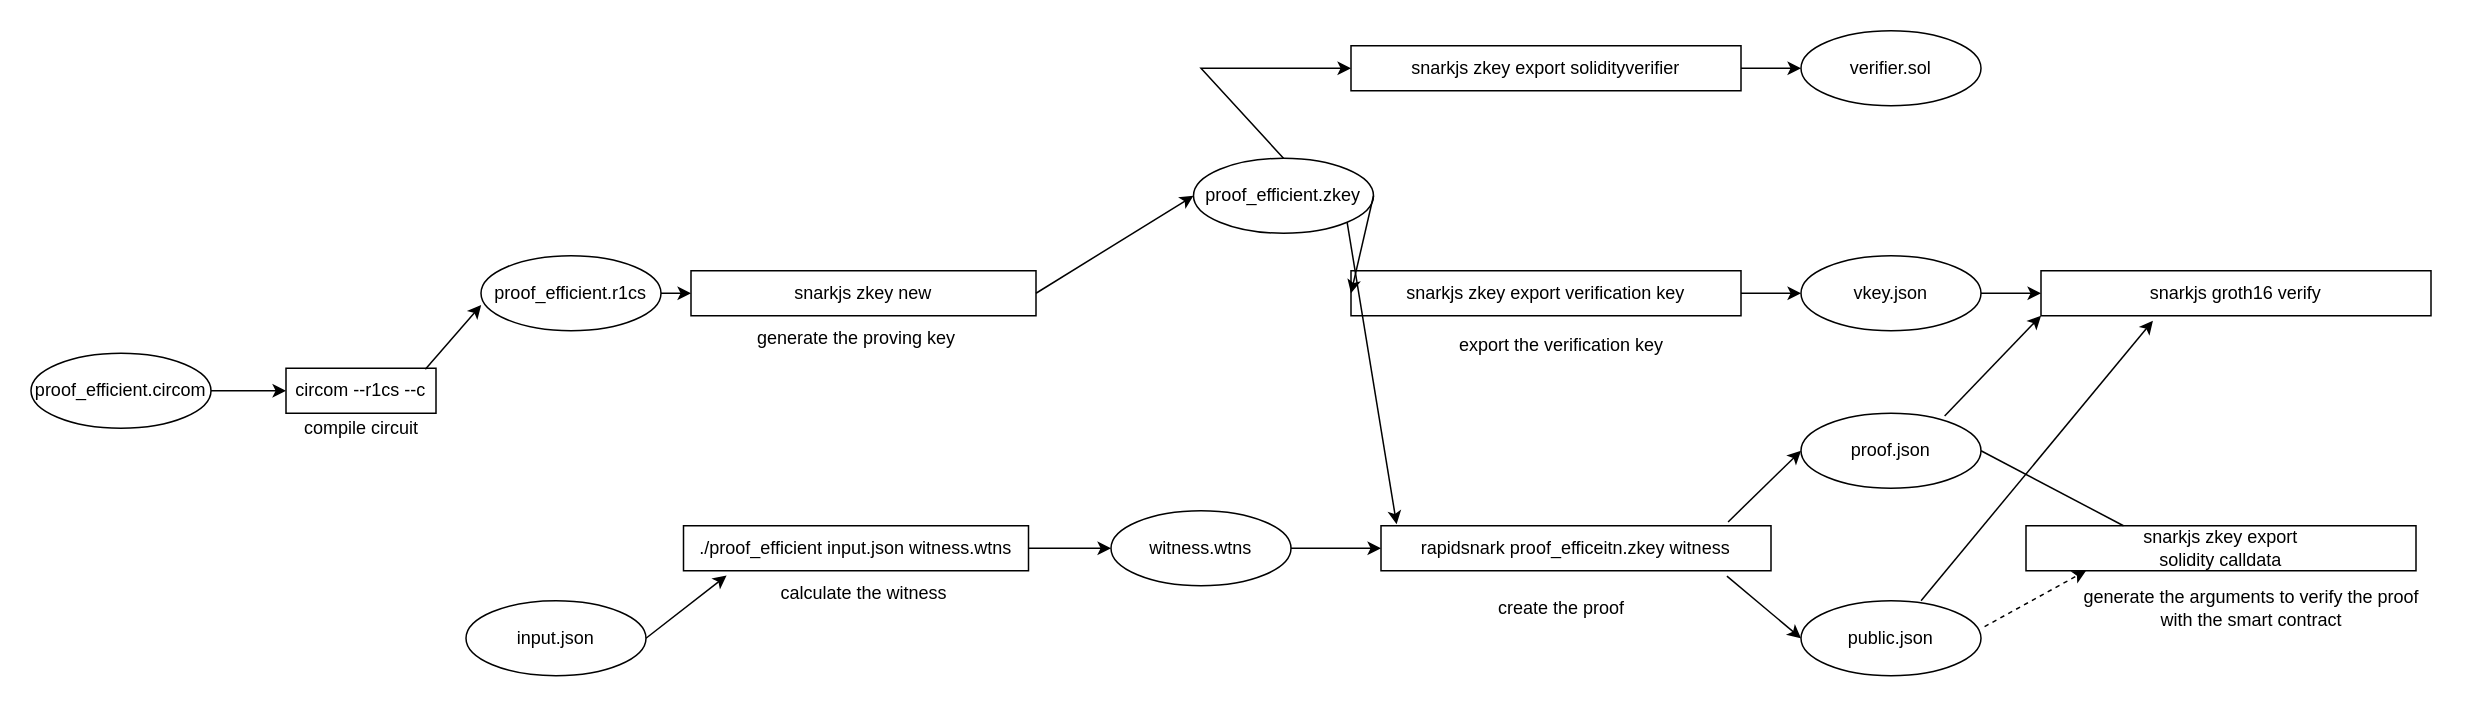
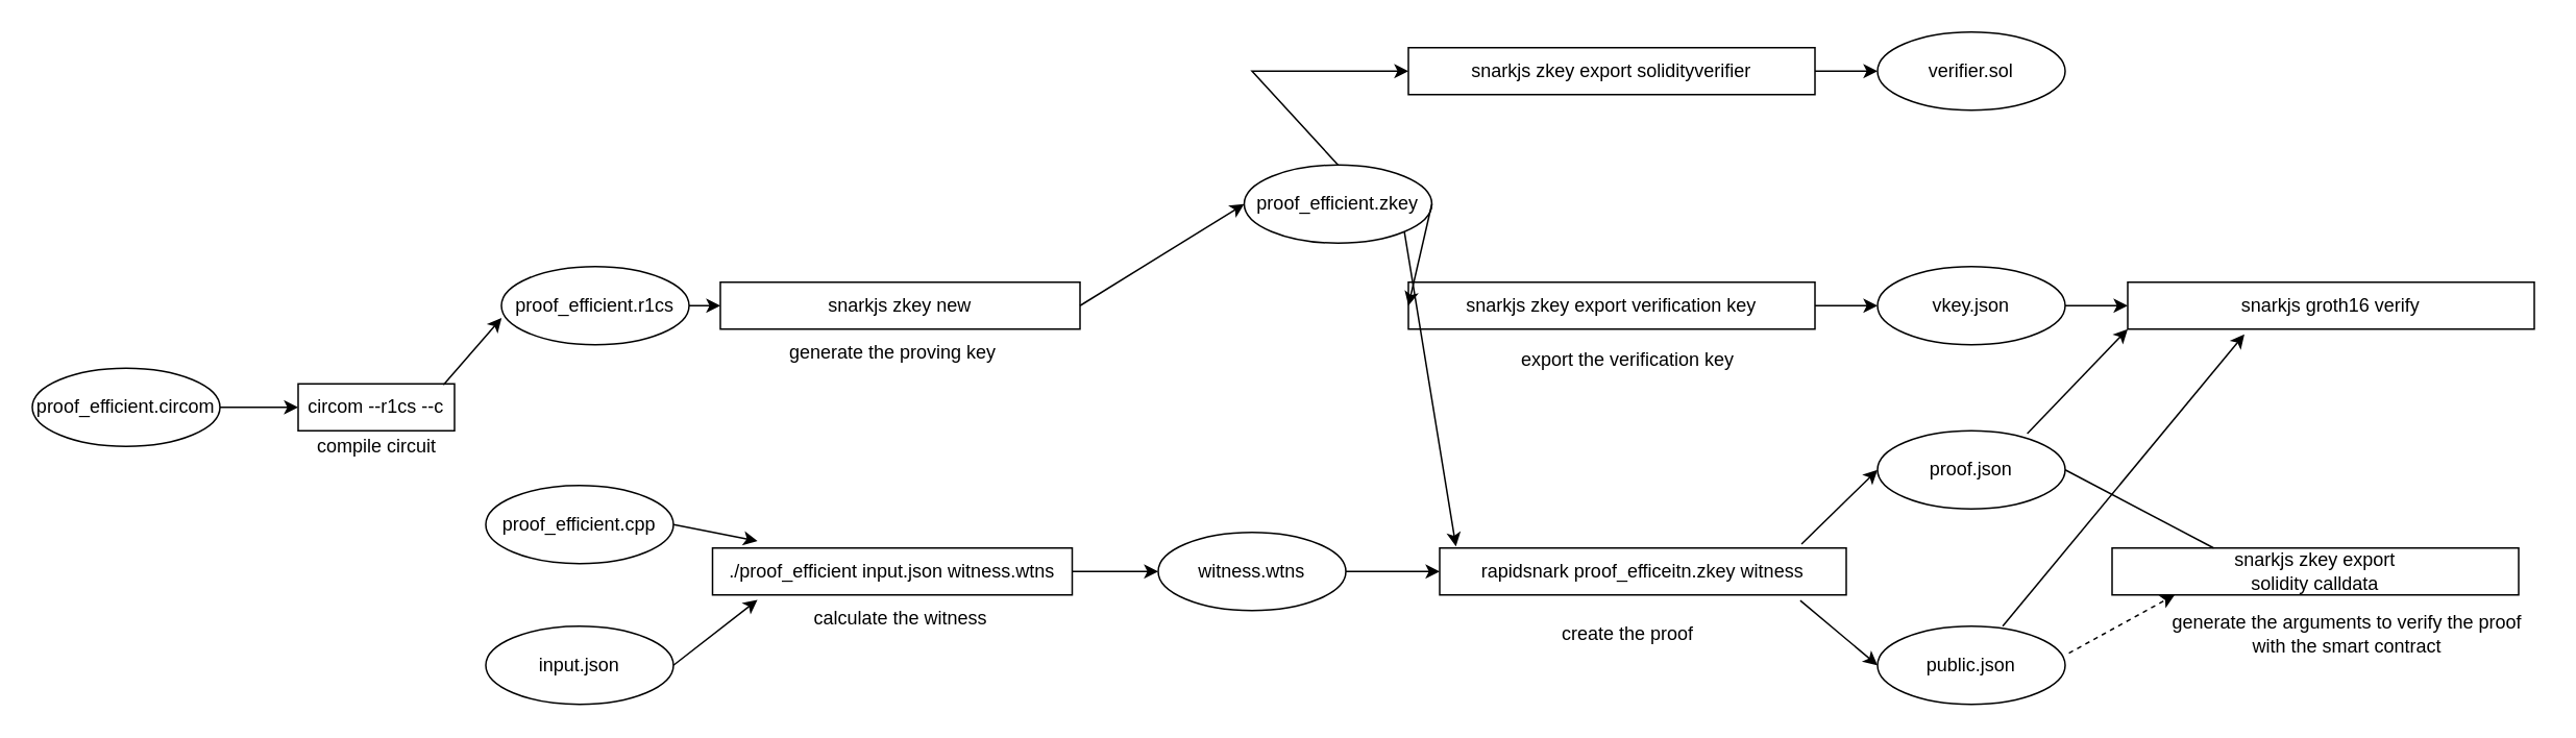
  <mxCell id="0" />
  <mxCell id="1" parent="0" />
  <mxCell id="2" value="" style="endArrow=classic;html=1;rounded=0;exitX=1;exitY=0.5;exitDx=0;exitDy=0;entryX=0;entryY=0.5;entryDx=0;entryDy=0;" edge="1" parent="1" target="3"><mxGeometry width="50" height="50" relative="1" as="geometry"><mxPoint x="140" y="260" as="sourcePoint" /><mxPoint x="200" y="260" as="targetPoint" /></mxGeometry></mxCell>
  <mxCell id="3" value="circom --r1cs --c" style="rounded=0;whiteSpace=wrap;html=1;" vertex="1" parent="1"><mxGeometry x="190" y="245" width="100" height="30" as="geometry" /></mxCell>
  <mxCell id="4" value="compile circuit" style="text;html=1;align=center;verticalAlign=middle;resizable=0;points=[];autosize=1;strokeColor=none;fillColor=none;" vertex="1" parent="1"><mxGeometry x="190" y="270" width="100" height="30" as="geometry" /></mxCell>
  <mxCell id="5" value="proof_efficient.circom" style="ellipse;whiteSpace=wrap;html=1;rounded=0;shadow=0;" vertex="1" parent="1"><mxGeometry x="20" y="235" width="120" height="50" as="geometry" /></mxCell>
  <mxCell id="6" value="proof_efficient.r1cs" style="ellipse;whiteSpace=wrap;html=1;rounded=0;shadow=0;" vertex="1" parent="1"><mxGeometry x="320" y="170" width="120" height="50" as="geometry" /></mxCell>
+ <mxCell id="7" value="proof_efficient.cpp" style="ellipse;whiteSpace=wrap;html=1;rounded=0;shadow=0;" vertex="1" parent="1"><mxGeometry x="310" y="310" width="120" height="50" as="geometry" /></mxCell>
  <mxCell id="8" value="input.json" style="ellipse;whiteSpace=wrap;html=1;rounded=0;shadow=0;" vertex="1" parent="1"><mxGeometry x="310" y="400" width="120" height="50" as="geometry" /></mxCell>
  <mxCell id="9" value="./proof_efficient input.json witness.wtns" style="rounded=0;whiteSpace=wrap;html=1;shadow=0;" vertex="1" parent="1"><mxGeometry x="455" y="350" width="230" height="30" as="geometry" /></mxCell>
+ <mxCell id="10" value="" style="endArrow=classic;html=1;rounded=0;exitX=1;exitY=0.5;exitDx=0;exitDy=0;entryX=0.125;entryY=-0.15;entryDx=0;entryDy=0;entryPerimeter=0;" edge="1" parent="1" source="7" target="9"><mxGeometry width="50" height="50" relative="1" as="geometry"><mxPoint x="670" y="440" as="sourcePoint" /><mxPoint x="720" y="390" as="targetPoint" /></mxGeometry></mxCell>
  <mxCell id="11" value="" style="endArrow=classic;html=1;rounded=0;exitX=1;exitY=0.5;exitDx=0;exitDy=0;entryX=0.125;entryY=1.105;entryDx=0;entryDy=0;entryPerimeter=0;" edge="1" parent="1" source="8" target="9"><mxGeometry width="50" height="50" relative="1" as="geometry"><mxPoint x="670" y="440" as="sourcePoint" /><mxPoint x="720" y="390" as="targetPoint" /></mxGeometry></mxCell>
  <mxCell id="12" value="" style="endArrow=classic;html=1;rounded=0;exitX=0.929;exitY=0.023;exitDx=0;exitDy=0;exitPerimeter=0;entryX=0.001;entryY=0.657;entryDx=0;entryDy=0;entryPerimeter=0;" edge="1" parent="1" source="3" target="6"><mxGeometry width="50" height="50" relative="1" as="geometry"><mxPoint x="710" y="430" as="sourcePoint" /><mxPoint x="760" y="380" as="targetPoint" /></mxGeometry></mxCell>
  <mxCell id="13" value="snarkjs zkey new" style="rounded=0;whiteSpace=wrap;html=1;shadow=0;" vertex="1" parent="1"><mxGeometry x="460" y="180" width="230" height="30" as="geometry" /></mxCell>
  <mxCell id="14" value="" style="endArrow=classic;html=1;rounded=0;exitX=1;exitY=0.5;exitDx=0;exitDy=0;entryX=0;entryY=0.5;entryDx=0;entryDy=0;" edge="1" parent="1" source="6" target="13"><mxGeometry width="50" height="50" relative="1" as="geometry"><mxPoint x="710" y="430" as="sourcePoint" /><mxPoint x="760" y="380" as="targetPoint" /></mxGeometry></mxCell>
  <mxCell id="15" value="proof_efficient.zkey" style="ellipse;whiteSpace=wrap;html=1;rounded=0;shadow=0;" vertex="1" parent="1"><mxGeometry x="795" y="105" width="120" height="50" as="geometry" /></mxCell>
  <mxCell id="16" value="" style="endArrow=classic;html=1;rounded=0;exitX=1;exitY=0.5;exitDx=0;exitDy=0;entryX=0;entryY=0.5;entryDx=0;entryDy=0;" edge="1" parent="1" source="13" target="15"><mxGeometry width="50" height="50" relative="1" as="geometry"><mxPoint x="1020" y="320" as="sourcePoint" /><mxPoint x="1070" y="270" as="targetPoint" /></mxGeometry></mxCell>
  <mxCell id="17" value="generate the proving key" style="text;html=1;align=center;verticalAlign=middle;resizable=0;points=[];autosize=1;strokeColor=none;fillColor=none;" vertex="1" parent="1"><mxGeometry x="490" y="210" width="160" height="30" as="geometry" /></mxCell>
  <mxCell id="18" value="calculate the witness" style="text;html=1;align=center;verticalAlign=middle;resizable=0;points=[];autosize=1;strokeColor=none;fillColor=none;" vertex="1" parent="1"><mxGeometry x="510" y="380" width="130" height="30" as="geometry" /></mxCell>
  <mxCell id="19" value="snarkjs zkey export verification key" style="rounded=0;whiteSpace=wrap;html=1;shadow=0;" vertex="1" parent="1"><mxGeometry x="900" y="180" width="260" height="30" as="geometry" /></mxCell>
  <mxCell id="20" value="" style="endArrow=classic;html=1;rounded=0;exitX=1;exitY=0.5;exitDx=0;exitDy=0;entryX=0;entryY=0.5;entryDx=0;entryDy=0;" edge="1" parent="1" source="15" target="19"><mxGeometry width="50" height="50" relative="1" as="geometry"><mxPoint x="1020" y="310" as="sourcePoint" /><mxPoint x="1070" y="260" as="targetPoint" /></mxGeometry></mxCell>
  <mxCell id="21" value="export the verification key" style="text;html=1;align=center;verticalAlign=middle;resizable=0;points=[];autosize=1;strokeColor=none;fillColor=none;" vertex="1" parent="1"><mxGeometry x="960" y="215" width="160" height="30" as="geometry" /></mxCell>
  <mxCell id="22" value="snarkjs zkey export solidityverifier" style="rounded=0;whiteSpace=wrap;html=1;shadow=0;" vertex="1" parent="1"><mxGeometry x="900" y="30" width="260" height="30" as="geometry" /></mxCell>
  <mxCell id="23" value="" style="endArrow=classic;html=1;rounded=0;exitX=0.5;exitY=0;exitDx=0;exitDy=0;entryX=0;entryY=0.5;entryDx=0;entryDy=0;" edge="1" parent="1" source="15" target="22"><mxGeometry width="50" height="50" relative="1" as="geometry"><mxPoint x="1020" y="310" as="sourcePoint" /><mxPoint x="1070" y="260" as="targetPoint" /><Array as="points"><mxPoint x="800" y="45" /></Array></mxGeometry></mxCell>
  <mxCell id="24" value="vkey.json" style="ellipse;whiteSpace=wrap;html=1;rounded=0;shadow=0;" vertex="1" parent="1"><mxGeometry x="1200" y="170" width="120" height="50" as="geometry" /></mxCell>
  <mxCell id="25" value="" style="endArrow=classic;html=1;rounded=0;entryX=0;entryY=0.5;entryDx=0;entryDy=0;exitX=1;exitY=0.5;exitDx=0;exitDy=0;" edge="1" parent="1" source="19" target="24"><mxGeometry width="50" height="50" relative="1" as="geometry"><mxPoint x="1020" y="310" as="sourcePoint" /><mxPoint x="1070" y="260" as="targetPoint" /></mxGeometry></mxCell>
  <mxCell id="26" value="verifier.sol" style="ellipse;whiteSpace=wrap;html=1;rounded=0;shadow=0;" vertex="1" parent="1"><mxGeometry x="1200" y="20" width="120" height="50" as="geometry" /></mxCell>
  <mxCell id="27" value="" style="endArrow=classic;html=1;rounded=0;entryX=0;entryY=0.5;entryDx=0;entryDy=0;exitX=1;exitY=0.5;exitDx=0;exitDy=0;" edge="1" parent="1" source="22" target="26"><mxGeometry width="50" height="50" relative="1" as="geometry"><mxPoint x="1020" y="310" as="sourcePoint" /><mxPoint x="1070" y="260" as="targetPoint" /></mxGeometry></mxCell>
  <mxCell id="28" value="witness.wtns" style="ellipse;whiteSpace=wrap;html=1;rounded=0;shadow=0;" vertex="1" parent="1"><mxGeometry x="740" y="340" width="120" height="50" as="geometry" /></mxCell>
  <mxCell id="29" value="" style="endArrow=classic;html=1;rounded=0;exitX=1;exitY=0.5;exitDx=0;exitDy=0;entryX=0;entryY=0.5;entryDx=0;entryDy=0;" edge="1" parent="1" source="9" target="28"><mxGeometry width="50" height="50" relative="1" as="geometry"><mxPoint x="1020" y="310" as="sourcePoint" /><mxPoint x="1070" y="260" as="targetPoint" /></mxGeometry></mxCell>
  <mxCell id="30" value="rapidsnark proof_efficeitn.zkey witness" style="rounded=0;whiteSpace=wrap;html=1;shadow=0;" vertex="1" parent="1"><mxGeometry x="920" y="350" width="260" height="30" as="geometry" /></mxCell>
  <mxCell id="31" value="" style="endArrow=classic;html=1;rounded=0;exitX=1;exitY=0.5;exitDx=0;exitDy=0;entryX=0;entryY=0.5;entryDx=0;entryDy=0;" edge="1" parent="1" source="28" target="30"><mxGeometry width="50" height="50" relative="1" as="geometry"><mxPoint x="870" y="355" as="sourcePoint" /><mxPoint x="910" y="355" as="targetPoint" /></mxGeometry></mxCell>
  <mxCell id="32" value="" style="endArrow=classic;html=1;rounded=0;exitX=1;exitY=1;exitDx=0;exitDy=0;entryX=0.04;entryY=-0.033;entryDx=0;entryDy=0;entryPerimeter=0;" edge="1" parent="1" source="15" target="30"><mxGeometry width="50" height="50" relative="1" as="geometry"><mxPoint x="870" y="375" as="sourcePoint" /><mxPoint x="930" y="375" as="targetPoint" /></mxGeometry></mxCell>
  <mxCell id="33" value="create the proof" style="text;html=1;align=center;verticalAlign=middle;resizable=0;points=[];autosize=1;strokeColor=none;fillColor=none;" vertex="1" parent="1"><mxGeometry x="985" y="390" width="110" height="30" as="geometry" /></mxCell>
  <mxCell id="34" value="proof.json" style="ellipse;whiteSpace=wrap;html=1;rounded=0;shadow=0;" vertex="1" parent="1"><mxGeometry x="1200" y="275" width="120" height="50" as="geometry" /></mxCell>
  <mxCell id="35" value="public.json" style="ellipse;whiteSpace=wrap;html=1;rounded=0;shadow=0;" vertex="1" parent="1"><mxGeometry x="1200" y="400" width="120" height="50" as="geometry" /></mxCell>
  <mxCell id="36" value="" style="endArrow=classic;html=1;rounded=0;entryX=0;entryY=0.5;entryDx=0;entryDy=0;exitX=0.89;exitY=-0.085;exitDx=0;exitDy=0;exitPerimeter=0;" edge="1" parent="1" source="30" target="34"><mxGeometry width="50" height="50" relative="1" as="geometry"><mxPoint x="1020" y="310" as="sourcePoint" /><mxPoint x="1070" y="260" as="targetPoint" /></mxGeometry></mxCell>
  <mxCell id="37" value="" style="endArrow=classic;html=1;rounded=0;entryX=0;entryY=0.5;entryDx=0;entryDy=0;exitX=0.887;exitY=1.118;exitDx=0;exitDy=0;exitPerimeter=0;" edge="1" parent="1" source="30" target="35"><mxGeometry width="50" height="50" relative="1" as="geometry"><mxPoint x="1161.4" y="357.45" as="sourcePoint" /><mxPoint x="1210" y="310" as="targetPoint" /></mxGeometry></mxCell>
  <mxCell id="38" value="snarkjs zkey export&lt;br&gt;solidity calldata" style="rounded=0;whiteSpace=wrap;html=1;shadow=0;" vertex="1" parent="1"><mxGeometry x="1350" y="350" width="260" height="30" as="geometry" /></mxCell>
  <mxCell id="39" value="" style="endArrow=none;html=1;rounded=0;exitX=1;exitY=0.5;exitDx=0;exitDy=0;entryX=0.25;entryY=0;entryDx=0;entryDy=0;" edge="1" parent="1" source="34" target="38"><mxGeometry width="50" height="50" relative="1" as="geometry"><mxPoint x="1660" y="300" as="sourcePoint" /><mxPoint x="1710" y="250" as="targetPoint" /></mxGeometry></mxCell>
  <mxCell id="40" value="" style="endArrow=classic;html=1;rounded=0;exitX=1.02;exitY=0.345;exitDx=0;exitDy=0;exitPerimeter=0;entryX=0.154;entryY=1;entryDx=0;entryDy=0;entryPerimeter=0;dashed=1;" edge="1" parent="1" source="35" target="38"><mxGeometry width="50" height="50" relative="1" as="geometry"><mxPoint x="1660" y="300" as="sourcePoint" /><mxPoint x="1710" y="250" as="targetPoint" /></mxGeometry></mxCell>
  <mxCell id="41" value="snarkjs groth16 verify" style="rounded=0;whiteSpace=wrap;html=1;shadow=0;" vertex="1" parent="1"><mxGeometry x="1360" y="180" width="260" height="30" as="geometry" /></mxCell>
  <mxCell id="42" value="" style="endArrow=classic;html=1;rounded=0;exitX=0.667;exitY=0;exitDx=0;exitDy=0;exitPerimeter=0;entryX=0.287;entryY=1.111;entryDx=0;entryDy=0;entryPerimeter=0;" edge="1" parent="1" source="35" target="41"><mxGeometry width="50" height="50" relative="1" as="geometry"><mxPoint x="1660" y="310" as="sourcePoint" /><mxPoint x="1710" y="260" as="targetPoint" /></mxGeometry></mxCell>
  <mxCell id="43" value="" style="endArrow=classic;html=1;rounded=0;exitX=0.798;exitY=0.037;exitDx=0;exitDy=0;exitPerimeter=0;entryX=0;entryY=1;entryDx=0;entryDy=0;" edge="1" parent="1" source="34" target="41"><mxGeometry width="50" height="50" relative="1" as="geometry"><mxPoint x="1660" y="310" as="sourcePoint" /><mxPoint x="1710" y="260" as="targetPoint" /></mxGeometry></mxCell>
  <mxCell id="44" value="" style="endArrow=classic;html=1;rounded=0;exitX=1;exitY=0.5;exitDx=0;exitDy=0;entryX=0;entryY=0.5;entryDx=0;entryDy=0;" edge="1" parent="1" source="24" target="41"><mxGeometry width="50" height="50" relative="1" as="geometry"><mxPoint x="1660" y="310" as="sourcePoint" /><mxPoint x="1710" y="260" as="targetPoint" /></mxGeometry></mxCell>
  <mxCell id="45" value="generate the arguments to verify the proof &lt;br&gt;with the smart contract" style="text;html=1;align=center;verticalAlign=middle;resizable=0;points=[];autosize=1;strokeColor=none;fillColor=none;" vertex="1" parent="1"><mxGeometry x="1375" y="385" width="250" height="40" as="geometry" /></mxCell>
